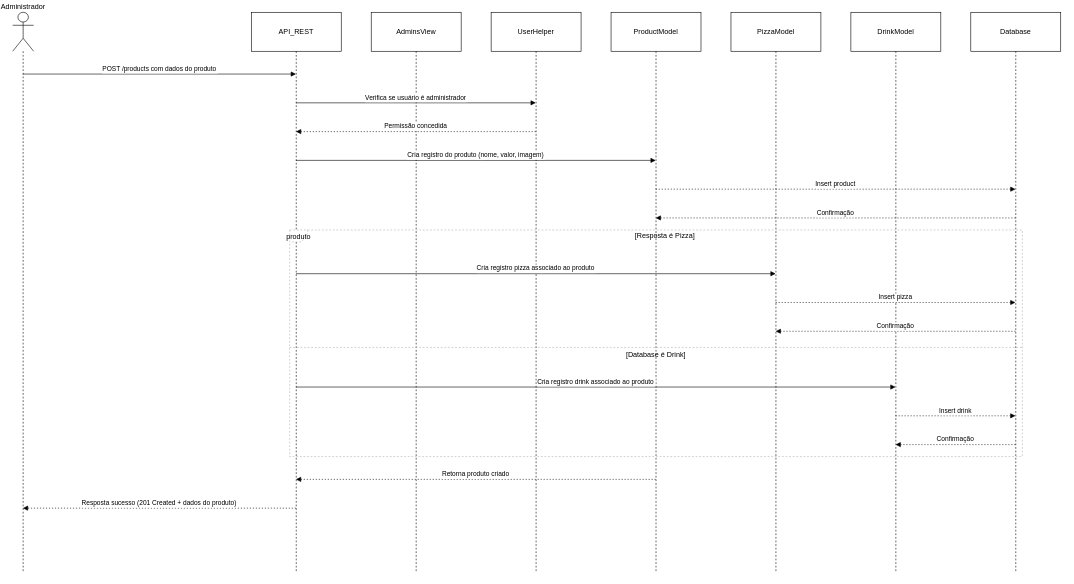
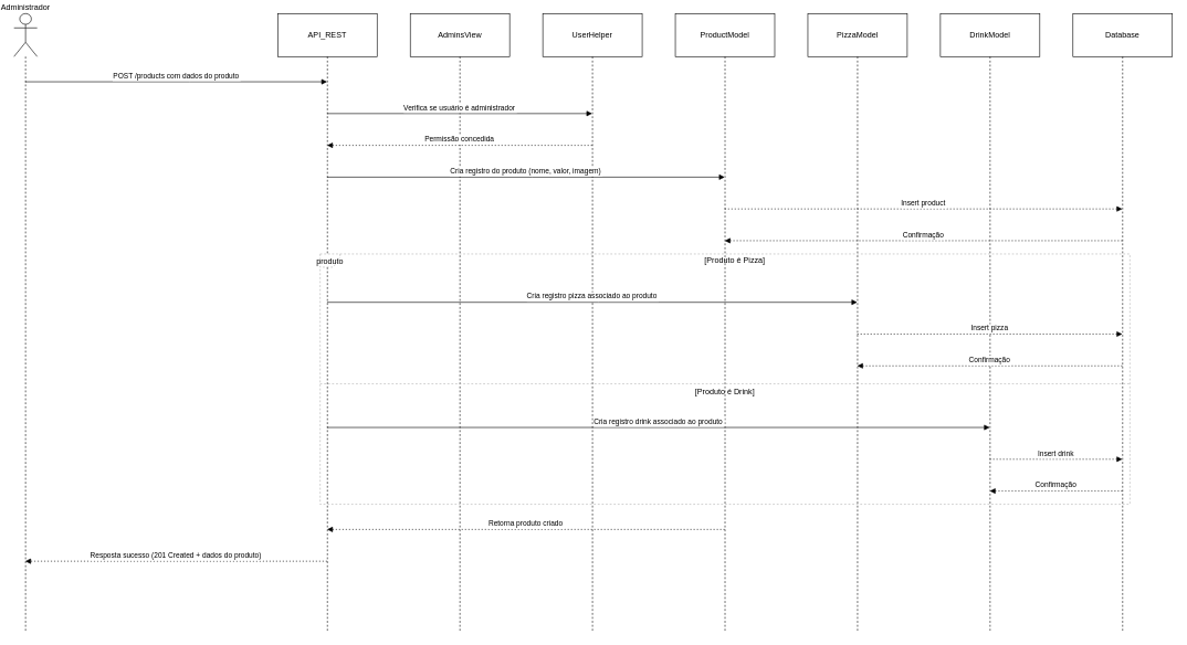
  <mxCell id="0" />
  <mxCell id="1" parent="0" />
  <mxCell id="2" value="Administrador" style="shape=umlLifeline;perimeter=lifelinePerimeter;whiteSpace=wrap;container=1;dropTarget=0;collapsible=0;recursiveResize=0;outlineConnect=0;portConstraint=eastwest;newEdgeStyle={&quot;edgeStyle&quot;:&quot;elbowEdgeStyle&quot;,&quot;elbow&quot;:&quot;vertical&quot;,&quot;curved&quot;:0,&quot;rounded&quot;:0};participant=umlActor;verticalAlign=bottom;labelPosition=center;verticalLabelPosition=top;align=center;size=65;" vertex="1" parent="1"><mxGeometry x="20" y="20" width="35" height="932" as="geometry" /></mxCell>
  <mxCell id="3" value="API_REST" style="shape=umlLifeline;perimeter=lifelinePerimeter;whiteSpace=wrap;container=1;dropTarget=0;collapsible=0;recursiveResize=0;outlineConnect=0;portConstraint=eastwest;newEdgeStyle={&quot;edgeStyle&quot;:&quot;elbowEdgeStyle&quot;,&quot;elbow&quot;:&quot;vertical&quot;,&quot;curved&quot;:0,&quot;rounded&quot;:0};size=65;" vertex="1" parent="1"><mxGeometry x="418" y="20" width="150" height="932" as="geometry" /></mxCell>
  <mxCell id="4" value="AdminsView" style="shape=umlLifeline;perimeter=lifelinePerimeter;whiteSpace=wrap;container=1;dropTarget=0;collapsible=0;recursiveResize=0;outlineConnect=0;portConstraint=eastwest;newEdgeStyle={&quot;edgeStyle&quot;:&quot;elbowEdgeStyle&quot;,&quot;elbow&quot;:&quot;vertical&quot;,&quot;curved&quot;:0,&quot;rounded&quot;:0};size=65;" vertex="1" parent="1"><mxGeometry x="618" y="20" width="150" height="932" as="geometry" /></mxCell>
  <mxCell id="5" value="UserHelper" style="shape=umlLifeline;perimeter=lifelinePerimeter;whiteSpace=wrap;container=1;dropTarget=0;collapsible=0;recursiveResize=0;outlineConnect=0;portConstraint=eastwest;newEdgeStyle={&quot;edgeStyle&quot;:&quot;elbowEdgeStyle&quot;,&quot;elbow&quot;:&quot;vertical&quot;,&quot;curved&quot;:0,&quot;rounded&quot;:0};size=65;" vertex="1" parent="1"><mxGeometry x="818" y="20" width="150" height="932" as="geometry" /></mxCell>
  <mxCell id="6" value="ProductModel" style="shape=umlLifeline;perimeter=lifelinePerimeter;whiteSpace=wrap;container=1;dropTarget=0;collapsible=0;recursiveResize=0;outlineConnect=0;portConstraint=eastwest;newEdgeStyle={&quot;edgeStyle&quot;:&quot;elbowEdgeStyle&quot;,&quot;elbow&quot;:&quot;vertical&quot;,&quot;curved&quot;:0,&quot;rounded&quot;:0};size=65;" vertex="1" parent="1"><mxGeometry x="1018" y="20" width="150" height="932" as="geometry" /></mxCell>
  <mxCell id="7" value="PizzaModel" style="shape=umlLifeline;perimeter=lifelinePerimeter;whiteSpace=wrap;container=1;dropTarget=0;collapsible=0;recursiveResize=0;outlineConnect=0;portConstraint=eastwest;newEdgeStyle={&quot;edgeStyle&quot;:&quot;elbowEdgeStyle&quot;,&quot;elbow&quot;:&quot;vertical&quot;,&quot;curved&quot;:0,&quot;rounded&quot;:0};size=65;" vertex="1" parent="1"><mxGeometry x="1218" y="20" width="150" height="932" as="geometry" /></mxCell>
  <mxCell id="8" value="DrinkModel" style="shape=umlLifeline;perimeter=lifelinePerimeter;whiteSpace=wrap;container=1;dropTarget=0;collapsible=0;recursiveResize=0;outlineConnect=0;portConstraint=eastwest;newEdgeStyle={&quot;edgeStyle&quot;:&quot;elbowEdgeStyle&quot;,&quot;elbow&quot;:&quot;vertical&quot;,&quot;curved&quot;:0,&quot;rounded&quot;:0};size=65;" vertex="1" parent="1"><mxGeometry x="1418" y="20" width="150" height="932" as="geometry" /></mxCell>
  <mxCell id="9" value="Database" style="shape=umlLifeline;perimeter=lifelinePerimeter;whiteSpace=wrap;container=1;dropTarget=0;collapsible=0;recursiveResize=0;outlineConnect=0;portConstraint=eastwest;newEdgeStyle={&quot;edgeStyle&quot;:&quot;elbowEdgeStyle&quot;,&quot;elbow&quot;:&quot;vertical&quot;,&quot;curved&quot;:0,&quot;rounded&quot;:0};size=65;" vertex="1" parent="1"><mxGeometry x="1618" y="20" width="150" height="932" as="geometry" /></mxCell>
  <mxCell id="10" value="produto" style="shape=umlFrame;dashed=1;pointerEvents=0;dropTarget=0;strokeColor=#B3B3B3;height=20;width=30" vertex="1" parent="1"><mxGeometry x="482" y="383" width="1222" height="378" as="geometry" /></mxCell>
- <mxCell id="11" value="[Resposta é Pizza]" style="text;strokeColor=none;fillColor=none;align=center;verticalAlign=middle;whiteSpace=wrap;" vertex="1" parent="10"><mxGeometry x="30" width="1192" height="20" as="geometry" /></mxCell>
- <mxCell id="12" value="[Database é Drink]" style="shape=line;dashed=1;whiteSpace=wrap;verticalAlign=top;labelPosition=center;verticalLabelPosition=middle;align=center;strokeColor=#B3B3B3;" vertex="1" parent="10"><mxGeometry y="194" width="1222" height="4" as="geometry" /></mxCell>
+ <mxCell id="11" value="[Produto é Pizza]" style="text;strokeColor=none;fillColor=none;align=center;verticalAlign=middle;whiteSpace=wrap;" vertex="1" parent="10"><mxGeometry x="30" width="1192" height="20" as="geometry" /></mxCell>
+ <mxCell id="12" value="[Produto é Drink]" style="shape=line;dashed=1;whiteSpace=wrap;verticalAlign=top;labelPosition=center;verticalLabelPosition=middle;align=center;strokeColor=#B3B3B3;" vertex="1" parent="10"><mxGeometry y="194" width="1222" height="4" as="geometry" /></mxCell>
  <mxCell id="13" value="POST /products com dados do produto" style="verticalAlign=bottom;edgeStyle=elbowEdgeStyle;elbow=vertical;curved=0;rounded=0;endArrow=block;" edge="1" parent="1" source="2" target="3"><mxGeometry relative="1" as="geometry"><Array as="points"><mxPoint x="285" y="123" /></Array></mxGeometry></mxCell>
  <mxCell id="14" value="Verifica se usuário é administrador" style="verticalAlign=bottom;edgeStyle=elbowEdgeStyle;elbow=vertical;curved=0;rounded=0;endArrow=block;" edge="1" parent="1" source="3" target="5"><mxGeometry relative="1" as="geometry"><Array as="points"><mxPoint x="702" y="171" /></Array></mxGeometry></mxCell>
  <mxCell id="15" value="Permissão concedida" style="verticalAlign=bottom;edgeStyle=elbowEdgeStyle;elbow=vertical;curved=0;rounded=0;dashed=1;dashPattern=2 3;endArrow=block;" edge="1" parent="1" source="5" target="3"><mxGeometry relative="1" as="geometry"><Array as="points"><mxPoint x="705" y="219" /></Array></mxGeometry></mxCell>
  <mxCell id="16" value="Cria registro do produto (nome, valor, imagem)" style="verticalAlign=bottom;edgeStyle=elbowEdgeStyle;elbow=vertical;curved=0;rounded=0;endArrow=block;" edge="1" parent="1" source="3" target="6"><mxGeometry relative="1" as="geometry"><Array as="points"><mxPoint x="802" y="267" /></Array></mxGeometry></mxCell>
  <mxCell id="17" value="Insert product" style="verticalAlign=bottom;edgeStyle=elbowEdgeStyle;elbow=vertical;curved=0;rounded=0;dashed=1;dashPattern=2 3;endArrow=block;" edge="1" parent="1" source="6" target="9"><mxGeometry relative="1" as="geometry"><Array as="points"><mxPoint x="1402" y="315" /></Array></mxGeometry></mxCell>
  <mxCell id="18" value="Confirmação" style="verticalAlign=bottom;edgeStyle=elbowEdgeStyle;elbow=vertical;curved=0;rounded=0;dashed=1;dashPattern=2 3;endArrow=block;" edge="1" parent="1" source="9" target="6"><mxGeometry relative="1" as="geometry"><Array as="points"><mxPoint x="1405" y="363" /></Array></mxGeometry></mxCell>
  <mxCell id="19" value="Cria registro pizza associado ao produto" style="verticalAlign=bottom;edgeStyle=elbowEdgeStyle;elbow=vertical;curved=0;rounded=0;endArrow=block;" edge="1" parent="1" source="3" target="7"><mxGeometry relative="1" as="geometry"><Array as="points"><mxPoint x="902" y="456" /></Array></mxGeometry></mxCell>
  <mxCell id="20" value="Insert pizza" style="verticalAlign=bottom;edgeStyle=elbowEdgeStyle;elbow=vertical;curved=0;rounded=0;dashed=1;dashPattern=2 3;endArrow=block;" edge="1" parent="1" source="7" target="9"><mxGeometry relative="1" as="geometry"><Array as="points"><mxPoint x="1502" y="504" /></Array></mxGeometry></mxCell>
  <mxCell id="21" value="Confirmação" style="verticalAlign=bottom;edgeStyle=elbowEdgeStyle;elbow=vertical;curved=0;rounded=0;dashed=1;dashPattern=2 3;endArrow=block;" edge="1" parent="1" source="9" target="7"><mxGeometry relative="1" as="geometry"><Array as="points"><mxPoint x="1505" y="552" /></Array></mxGeometry></mxCell>
  <mxCell id="22" value="Cria registro drink associado ao produto" style="verticalAlign=bottom;edgeStyle=elbowEdgeStyle;elbow=vertical;curved=0;rounded=0;endArrow=block;" edge="1" parent="1" source="3" target="8"><mxGeometry relative="1" as="geometry"><Array as="points"><mxPoint x="1002" y="645" /></Array></mxGeometry></mxCell>
  <mxCell id="23" value="Insert drink" style="verticalAlign=bottom;edgeStyle=elbowEdgeStyle;elbow=vertical;curved=0;rounded=0;dashed=1;dashPattern=2 3;endArrow=block;" edge="1" parent="1" source="8" target="9"><mxGeometry relative="1" as="geometry"><Array as="points"><mxPoint x="1602" y="693" /></Array></mxGeometry></mxCell>
  <mxCell id="24" value="Confirmação" style="verticalAlign=bottom;edgeStyle=elbowEdgeStyle;elbow=vertical;curved=0;rounded=0;dashed=1;dashPattern=2 3;endArrow=block;" edge="1" parent="1" source="9" target="8"><mxGeometry relative="1" as="geometry"><Array as="points"><mxPoint x="1605" y="741" /></Array></mxGeometry></mxCell>
  <mxCell id="25" value="Retorna produto criado" style="verticalAlign=bottom;edgeStyle=elbowEdgeStyle;elbow=vertical;curved=0;rounded=0;dashed=1;dashPattern=2 3;endArrow=block;" edge="1" parent="1" source="6" target="3"><mxGeometry relative="1" as="geometry"><Array as="points"><mxPoint x="805" y="799" /></Array></mxGeometry></mxCell>
  <mxCell id="26" value="Resposta sucesso (201 Created + dados do produto)" style="verticalAlign=bottom;edgeStyle=elbowEdgeStyle;elbow=vertical;curved=0;rounded=0;dashed=1;dashPattern=2 3;endArrow=block;" edge="1" parent="1" source="3" target="2"><mxGeometry relative="1" as="geometry"><Array as="points"><mxPoint x="288" y="847" /></Array></mxGeometry></mxCell>
